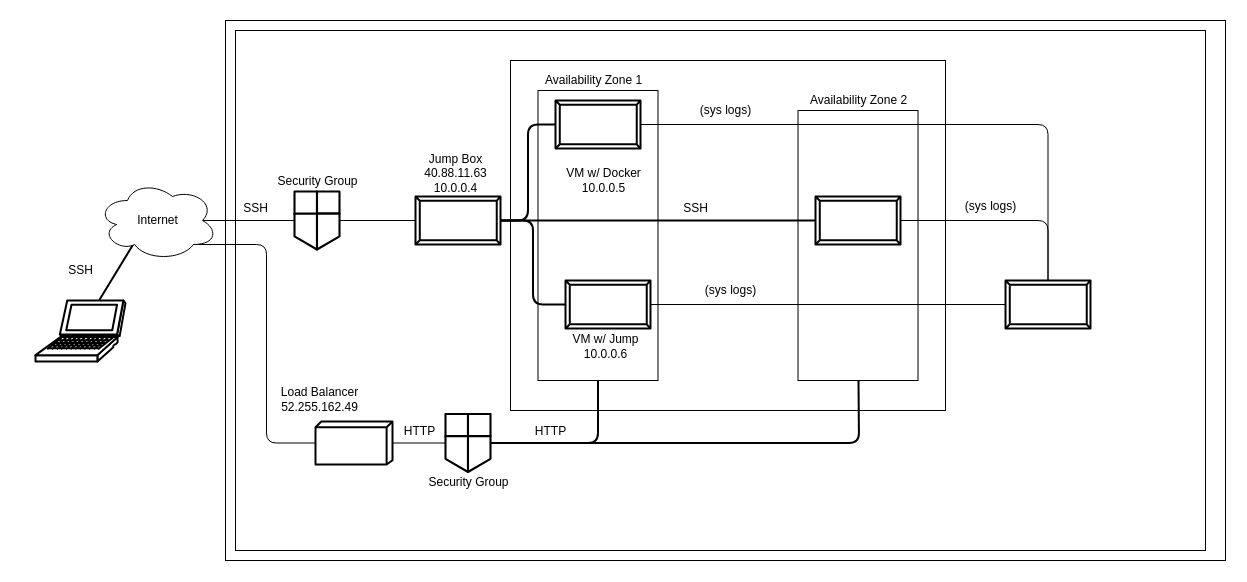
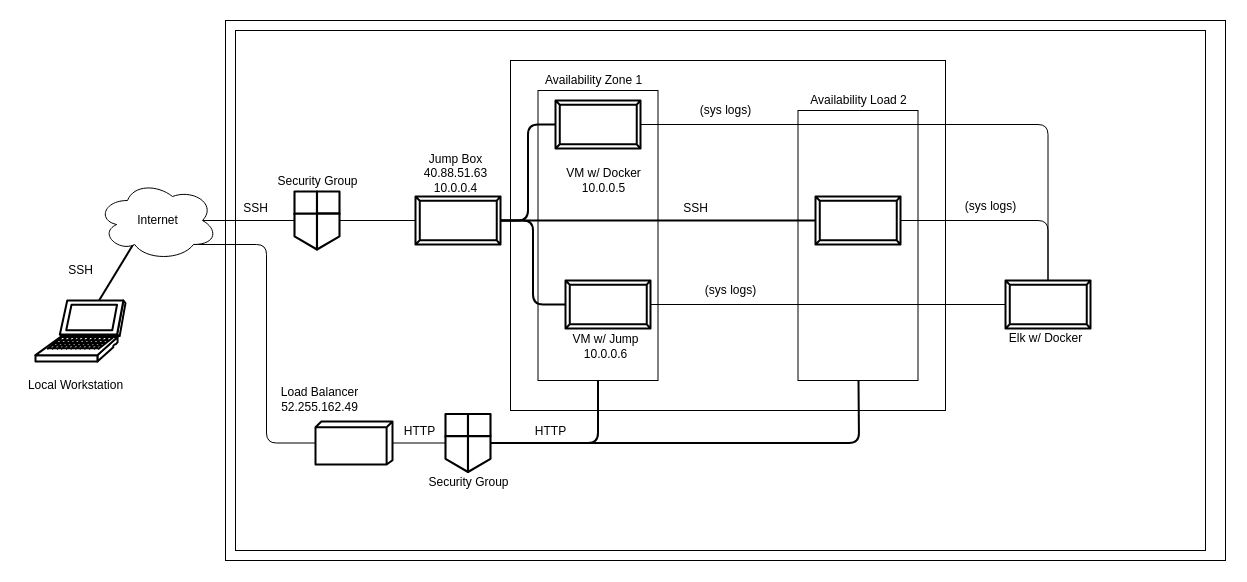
  <mxCell id="0" />
  <mxCell id="1" parent="0" />
  <mxCell id="2" value="" style="rounded=0;whiteSpace=wrap;html=1;sketch=0;" parent="1" vertex="1"><mxGeometry x="225" y="20" width="1000" height="540" as="geometry" /></mxCell>
  <mxCell id="3" value="" style="rounded=0;whiteSpace=wrap;html=1;sketch=0;" parent="1" vertex="1"><mxGeometry x="235" y="30" width="970" height="520" as="geometry" /></mxCell>
  <mxCell id="4" value="" style="rounded=0;whiteSpace=wrap;html=1;sketch=0;" parent="1" vertex="1"><mxGeometry x="510" y="60" width="435" height="350" as="geometry" /></mxCell>
  <mxCell id="5" value="" style="rounded=0;whiteSpace=wrap;html=1;sketch=0;" parent="1" vertex="1"><mxGeometry x="537.5" y="90" width="120" height="290" as="geometry" /></mxCell>
  <mxCell id="6" value="" style="rounded=0;whiteSpace=wrap;html=1;sketch=0;" parent="1" vertex="1"><mxGeometry x="797.5" y="110" width="120" height="270" as="geometry" /></mxCell>
  <mxCell id="7" style="edgeStyle=none;html=1;labelBackgroundColor=none;startFill=0;endArrow=none;endFill=0;strokeWidth=2;fontFamily=Verdana;fontSize=12;" parent="1" target="8" edge="1"><mxGeometry relative="1" as="geometry"><mxPoint x="139" y="233.561" as="sourcePoint" /><mxPoint x="-5" y="326.086" as="targetPoint" /></mxGeometry></mxCell>
  <mxCell id="8" value="" style="shape=mxgraph.cisco.computers_and_peripherals.laptop;html=1;pointerEvents=1;dashed=0;strokeWidth=2;verticalLabelPosition=bottom;verticalAlign=top;align=center;outlineConnect=0;" parent="1" vertex="1"><mxGeometry x="35" y="300" width="90" height="61" as="geometry" /></mxCell>
  <mxCell id="9" style="edgeStyle=orthogonalEdgeStyle;rounded=0;orthogonalLoop=1;jettySize=auto;html=1;exitX=0.875;exitY=0.5;exitDx=0;exitDy=0;exitPerimeter=0;entryX=0;entryY=0.5;entryDx=0;entryDy=0;entryPerimeter=0;endArrow=none;endFill=0;" parent="1" source="11" target="13" edge="1"><mxGeometry relative="1" as="geometry" /></mxCell>
  <mxCell id="10" style="edgeStyle=orthogonalEdgeStyle;curved=0;rounded=1;sketch=0;orthogonalLoop=1;jettySize=auto;html=1;exitX=0.8;exitY=0.8;exitDx=0;exitDy=0;exitPerimeter=0;entryX=0;entryY=0.5;entryDx=0;entryDy=0;entryPerimeter=0;endArrow=none;endFill=0;" parent="1" source="11" target="18" edge="1"><mxGeometry relative="1" as="geometry" /></mxCell>
  <mxCell id="11" value="" style="ellipse;shape=cloud;whiteSpace=wrap;html=1;" parent="1" vertex="1"><mxGeometry x="97" y="180" width="120" height="80" as="geometry" /></mxCell>
  <mxCell id="12" style="edgeStyle=orthogonalEdgeStyle;curved=0;rounded=1;sketch=0;orthogonalLoop=1;jettySize=auto;html=1;exitX=1;exitY=0.5;exitDx=0;exitDy=0;exitPerimeter=0;entryX=0;entryY=0.5;entryDx=0;entryDy=0;entryPerimeter=0;endArrow=none;endFill=0;" parent="1" source="13" target="22" edge="1"><mxGeometry relative="1" as="geometry" /></mxCell>
  <mxCell id="13" value="" style="shape=mxgraph.cisco.security.network_security;html=1;pointerEvents=1;dashed=0;strokeWidth=2;verticalLabelPosition=bottom;verticalAlign=top;align=center;outlineConnect=0;" parent="1" vertex="1"><mxGeometry x="294" y="191" width="45" height="58" as="geometry" /></mxCell>
  <mxCell id="14" style="edgeStyle=orthogonalEdgeStyle;curved=0;rounded=1;sketch=0;orthogonalLoop=1;jettySize=auto;html=1;exitX=1;exitY=0.5;exitDx=0;exitDy=0;exitPerimeter=0;endArrow=none;endFill=0;strokeWidth=2;" parent="1" source="16" edge="1"><mxGeometry relative="1" as="geometry"><mxPoint x="858" y="380" as="targetPoint" /></mxGeometry></mxCell>
  <mxCell id="15" style="edgeStyle=orthogonalEdgeStyle;curved=0;rounded=1;sketch=0;orthogonalLoop=1;jettySize=auto;html=1;exitX=1;exitY=0.5;exitDx=0;exitDy=0;exitPerimeter=0;entryX=0.5;entryY=1;entryDx=0;entryDy=0;endArrow=none;endFill=0;strokeWidth=2;" parent="1" source="16" target="5" edge="1"><mxGeometry relative="1" as="geometry" /></mxCell>
  <mxCell id="16" value="" style="shape=mxgraph.cisco.security.network_security;html=1;pointerEvents=1;dashed=0;strokeWidth=2;verticalLabelPosition=bottom;verticalAlign=top;align=center;outlineConnect=0;" parent="1" vertex="1"><mxGeometry x="445" y="413.5" width="45" height="58" as="geometry" /></mxCell>
  <mxCell id="17" style="edgeStyle=orthogonalEdgeStyle;rounded=0;orthogonalLoop=1;jettySize=auto;html=1;exitX=1;exitY=0.5;exitDx=0;exitDy=0;exitPerimeter=0;endArrow=none;endFill=0;entryX=0;entryY=0.5;entryDx=0;entryDy=0;entryPerimeter=0;" parent="1" source="18" target="16" edge="1"><mxGeometry relative="1" as="geometry"><mxPoint x="435" y="442" as="targetPoint" /></mxGeometry></mxCell>
  <mxCell id="18" value="" style="shape=mxgraph.cisco.storage.fc_storage;html=1;pointerEvents=1;dashed=0;strokeWidth=2;verticalLabelPosition=bottom;verticalAlign=top;align=center;outlineConnect=0;" parent="1" vertex="1"><mxGeometry x="315" y="421" width="77" height="43" as="geometry" /></mxCell>
  <mxCell id="19" style="edgeStyle=orthogonalEdgeStyle;curved=0;rounded=1;sketch=0;orthogonalLoop=1;jettySize=auto;html=1;exitX=1;exitY=0.5;exitDx=0;exitDy=0;exitPerimeter=0;entryX=0;entryY=0.5;entryDx=0;entryDy=0;entryPerimeter=0;strokeWidth=2;endArrow=none;endFill=0;" parent="1" source="22" target="24" edge="1"><mxGeometry relative="1" as="geometry" /></mxCell>
  <mxCell id="20" style="edgeStyle=orthogonalEdgeStyle;curved=0;rounded=1;sketch=0;orthogonalLoop=1;jettySize=auto;html=1;exitX=1;exitY=0.5;exitDx=0;exitDy=0;exitPerimeter=0;entryX=0;entryY=0.5;entryDx=0;entryDy=0;entryPerimeter=0;strokeWidth=2;endArrow=none;endFill=0;" parent="1" source="22" target="26" edge="1"><mxGeometry relative="1" as="geometry" /></mxCell>
  <mxCell id="21" style="edgeStyle=orthogonalEdgeStyle;curved=0;rounded=1;sketch=0;orthogonalLoop=1;jettySize=auto;html=1;exitX=1;exitY=0.5;exitDx=0;exitDy=0;exitPerimeter=0;entryX=0;entryY=0.5;entryDx=0;entryDy=0;entryPerimeter=0;strokeWidth=2;endArrow=none;endFill=0;" parent="1" source="22" target="28" edge="1"><mxGeometry relative="1" as="geometry" /></mxCell>
  <mxCell id="22" value="" style="shape=mxgraph.cisco.misc.pad_2;html=1;pointerEvents=1;dashed=0;strokeWidth=2;verticalLabelPosition=bottom;verticalAlign=top;align=center;outlineConnect=0;" parent="1" vertex="1"><mxGeometry x="415" y="196" width="85" height="48" as="geometry" /></mxCell>
  <mxCell id="23" style="edgeStyle=orthogonalEdgeStyle;curved=0;rounded=1;sketch=0;orthogonalLoop=1;jettySize=auto;html=1;exitX=1;exitY=0.5;exitDx=0;exitDy=0;exitPerimeter=0;entryX=0.5;entryY=0;entryDx=0;entryDy=0;entryPerimeter=0;endArrow=none;endFill=0;" parent="1" source="24" target="29" edge="1"><mxGeometry relative="1" as="geometry" /></mxCell>
  <mxCell id="24" value="" style="shape=mxgraph.cisco.misc.pad_2;html=1;pointerEvents=1;dashed=0;strokeWidth=2;verticalLabelPosition=bottom;verticalAlign=top;align=center;outlineConnect=0;" parent="1" vertex="1"><mxGeometry x="555" y="100" width="85" height="48" as="geometry" /></mxCell>
  <mxCell id="25" style="edgeStyle=orthogonalEdgeStyle;curved=0;rounded=1;sketch=0;orthogonalLoop=1;jettySize=auto;html=1;exitX=1;exitY=0.5;exitDx=0;exitDy=0;exitPerimeter=0;entryX=0;entryY=0.5;entryDx=0;entryDy=0;entryPerimeter=0;endArrow=none;endFill=0;" parent="1" source="26" target="29" edge="1"><mxGeometry relative="1" as="geometry" /></mxCell>
  <mxCell id="26" value="" style="shape=mxgraph.cisco.misc.pad_2;html=1;pointerEvents=1;dashed=0;strokeWidth=2;verticalLabelPosition=bottom;verticalAlign=top;align=center;outlineConnect=0;" parent="1" vertex="1"><mxGeometry x="565" y="280" width="85" height="48" as="geometry" /></mxCell>
  <mxCell id="27" style="edgeStyle=orthogonalEdgeStyle;curved=0;rounded=1;sketch=0;orthogonalLoop=1;jettySize=auto;html=1;exitX=1;exitY=0.5;exitDx=0;exitDy=0;exitPerimeter=0;entryX=0.5;entryY=0;entryDx=0;entryDy=0;entryPerimeter=0;endArrow=none;endFill=0;" parent="1" source="28" target="29" edge="1"><mxGeometry relative="1" as="geometry" /></mxCell>
  <mxCell id="28" value="" style="shape=mxgraph.cisco.misc.pad_2;html=1;pointerEvents=1;dashed=0;strokeWidth=2;verticalLabelPosition=bottom;verticalAlign=top;align=center;outlineConnect=0;" parent="1" vertex="1"><mxGeometry x="815" y="196" width="85" height="48" as="geometry" /></mxCell>
  <mxCell id="29" value="" style="shape=mxgraph.cisco.misc.pad_2;html=1;pointerEvents=1;dashed=0;strokeWidth=2;verticalLabelPosition=bottom;verticalAlign=top;align=center;outlineConnect=0;" parent="1" vertex="1"><mxGeometry x="1005" y="280" width="85" height="48" as="geometry" /></mxCell>
  <mxCell id="30" value="Availability Zone 1" style="text;html=1;align=center;verticalAlign=middle;resizable=0;points=[];autosize=1;" parent="1" vertex="1"><mxGeometry x="537.5" y="70" width="110" height="20" as="geometry" /></mxCell>
- <mxCell id="31" value="Availability Zone 2" style="text;html=1;align=center;verticalAlign=middle;resizable=0;points=[];autosize=1;" parent="1" vertex="1"><mxGeometry x="802.5" y="90" width="110" height="20" as="geometry" /></mxCell>
+ <mxCell id="31" value="Availability Load 2" style="text;html=1;align=center;verticalAlign=middle;resizable=0;points=[];autosize=1;" parent="1" vertex="1"><mxGeometry x="802.5" y="90" width="110" height="20" as="geometry" /></mxCell>
+ <mxCell id="32" value="Elk w/ Docker" style="text;html=1;align=center;verticalAlign=middle;resizable=0;points=[];autosize=1;" parent="1" vertex="1"><mxGeometry x="1000" y="328" width="90" height="20" as="geometry" /></mxCell>
  <mxCell id="33" value="VM w/ Docker&lt;br&gt;10.0.0.5" style="text;html=1;align=center;verticalAlign=middle;resizable=0;points=[];autosize=1;" parent="1" vertex="1"><mxGeometry x="557.5" y="165" width="90" height="30" as="geometry" /></mxCell>
  <mxCell id="34" value="VM w/ Jump&lt;br&gt;10.0.0.6" style="text;html=1;align=center;verticalAlign=middle;resizable=0;points=[];autosize=1;" parent="1" vertex="1"><mxGeometry x="560" y="331" width="90" height="30" as="geometry" /></mxCell>
  <mxCell id="35" value="Load Balancer&lt;br&gt;52.255.162.49" style="text;html=1;align=center;verticalAlign=middle;resizable=0;points=[];autosize=1;" parent="1" vertex="1"><mxGeometry x="273.5" y="383.5" width="90" height="30" as="geometry" /></mxCell>
- <mxCell id="36" value="Jump Box&lt;br&gt;40.88.11.63&lt;br&gt;10.0.0.4" style="text;html=1;align=center;verticalAlign=middle;resizable=0;points=[];autosize=1;" parent="1" vertex="1"><mxGeometry x="415" y="148" width="80" height="50" as="geometry" /></mxCell>
+ <mxCell id="36" value="Jump Box&lt;br&gt;40.88.51.63&lt;br&gt;10.0.0.4" style="text;html=1;align=center;verticalAlign=middle;resizable=0;points=[];autosize=1;" parent="1" vertex="1"><mxGeometry x="415" y="148" width="80" height="50" as="geometry" /></mxCell>
  <mxCell id="37" value="Security Group" style="text;html=1;align=center;verticalAlign=middle;resizable=0;points=[];autosize=1;" parent="1" vertex="1"><mxGeometry x="266.5" y="171" width="100" height="20" as="geometry" /></mxCell>
  <mxCell id="38" value="Security Group" style="text;html=1;align=center;verticalAlign=middle;resizable=0;points=[];autosize=1;" parent="1" vertex="1"><mxGeometry x="417.5" y="471.5" width="100" height="20" as="geometry" /></mxCell>
+ <mxCell id="39" value="Local Workstation" style="text;html=1;align=center;verticalAlign=middle;resizable=0;points=[];autosize=1;" parent="1" vertex="1"><mxGeometry x="20" y="375" width="110" height="20" as="geometry" /></mxCell>
  <mxCell id="40" value="Internet" style="text;html=1;align=center;verticalAlign=middle;resizable=0;points=[];autosize=1;" parent="1" vertex="1"><mxGeometry x="127" y="210" width="60" height="20" as="geometry" /></mxCell>
  <mxCell id="41" value="SSH" style="text;html=1;align=center;verticalAlign=middle;resizable=0;points=[];autosize=1;" parent="1" vertex="1"><mxGeometry x="60" y="260" width="40" height="20" as="geometry" /></mxCell>
  <mxCell id="42" value="SSH" style="text;html=1;align=center;verticalAlign=middle;resizable=0;points=[];autosize=1;" parent="1" vertex="1"><mxGeometry x="235" y="198" width="40" height="20" as="geometry" /></mxCell>
  <mxCell id="43" value="SSH" style="text;html=1;align=center;verticalAlign=middle;resizable=0;points=[];autosize=1;" parent="1" vertex="1"><mxGeometry x="675" y="198" width="40" height="20" as="geometry" /></mxCell>
  <mxCell id="44" value="(sys logs)" style="text;html=1;align=center;verticalAlign=middle;resizable=0;points=[];autosize=1;" parent="1" vertex="1"><mxGeometry x="955" y="196" width="70" height="20" as="geometry" /></mxCell>
  <mxCell id="45" value="HTTP" style="text;html=1;align=center;verticalAlign=middle;resizable=0;points=[];autosize=1;" parent="1" vertex="1"><mxGeometry x="393.5" y="421" width="50" height="20" as="geometry" /></mxCell>
  <mxCell id="46" value="HTTP" style="text;html=1;align=center;verticalAlign=middle;resizable=0;points=[];autosize=1;" parent="1" vertex="1"><mxGeometry x="525" y="421" width="50" height="20" as="geometry" /></mxCell>
  <mxCell id="47" value="(sys logs)" style="text;html=1;align=center;verticalAlign=middle;resizable=0;points=[];autosize=1;" parent="1" vertex="1"><mxGeometry x="695" y="280" width="70" height="20" as="geometry" /></mxCell>
  <mxCell id="48" value="(sys logs)" style="text;html=1;align=center;verticalAlign=middle;resizable=0;points=[];autosize=1;" parent="1" vertex="1"><mxGeometry x="690" y="100" width="70" height="20" as="geometry" /></mxCell>
